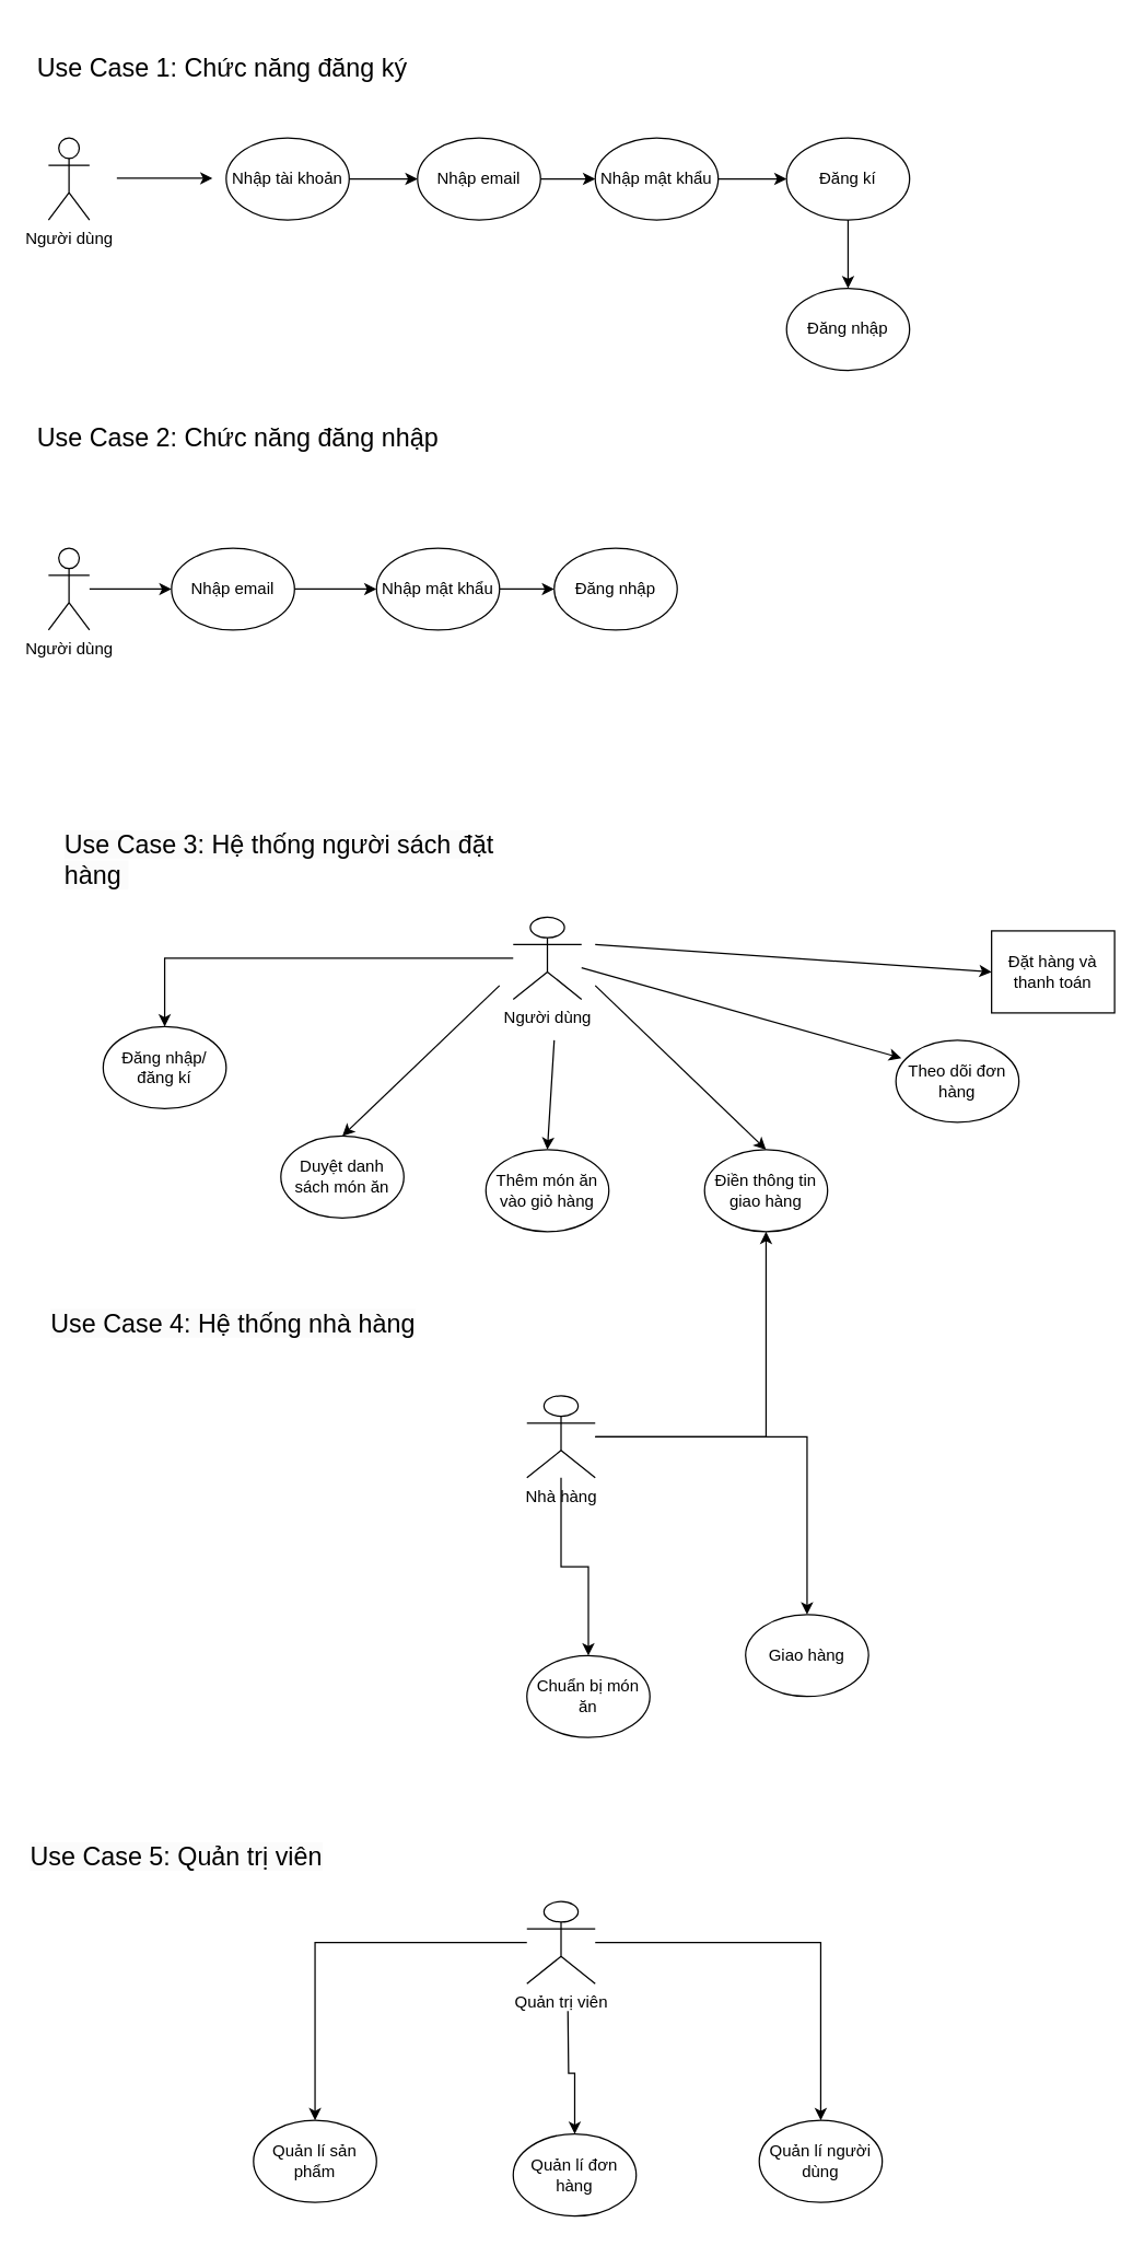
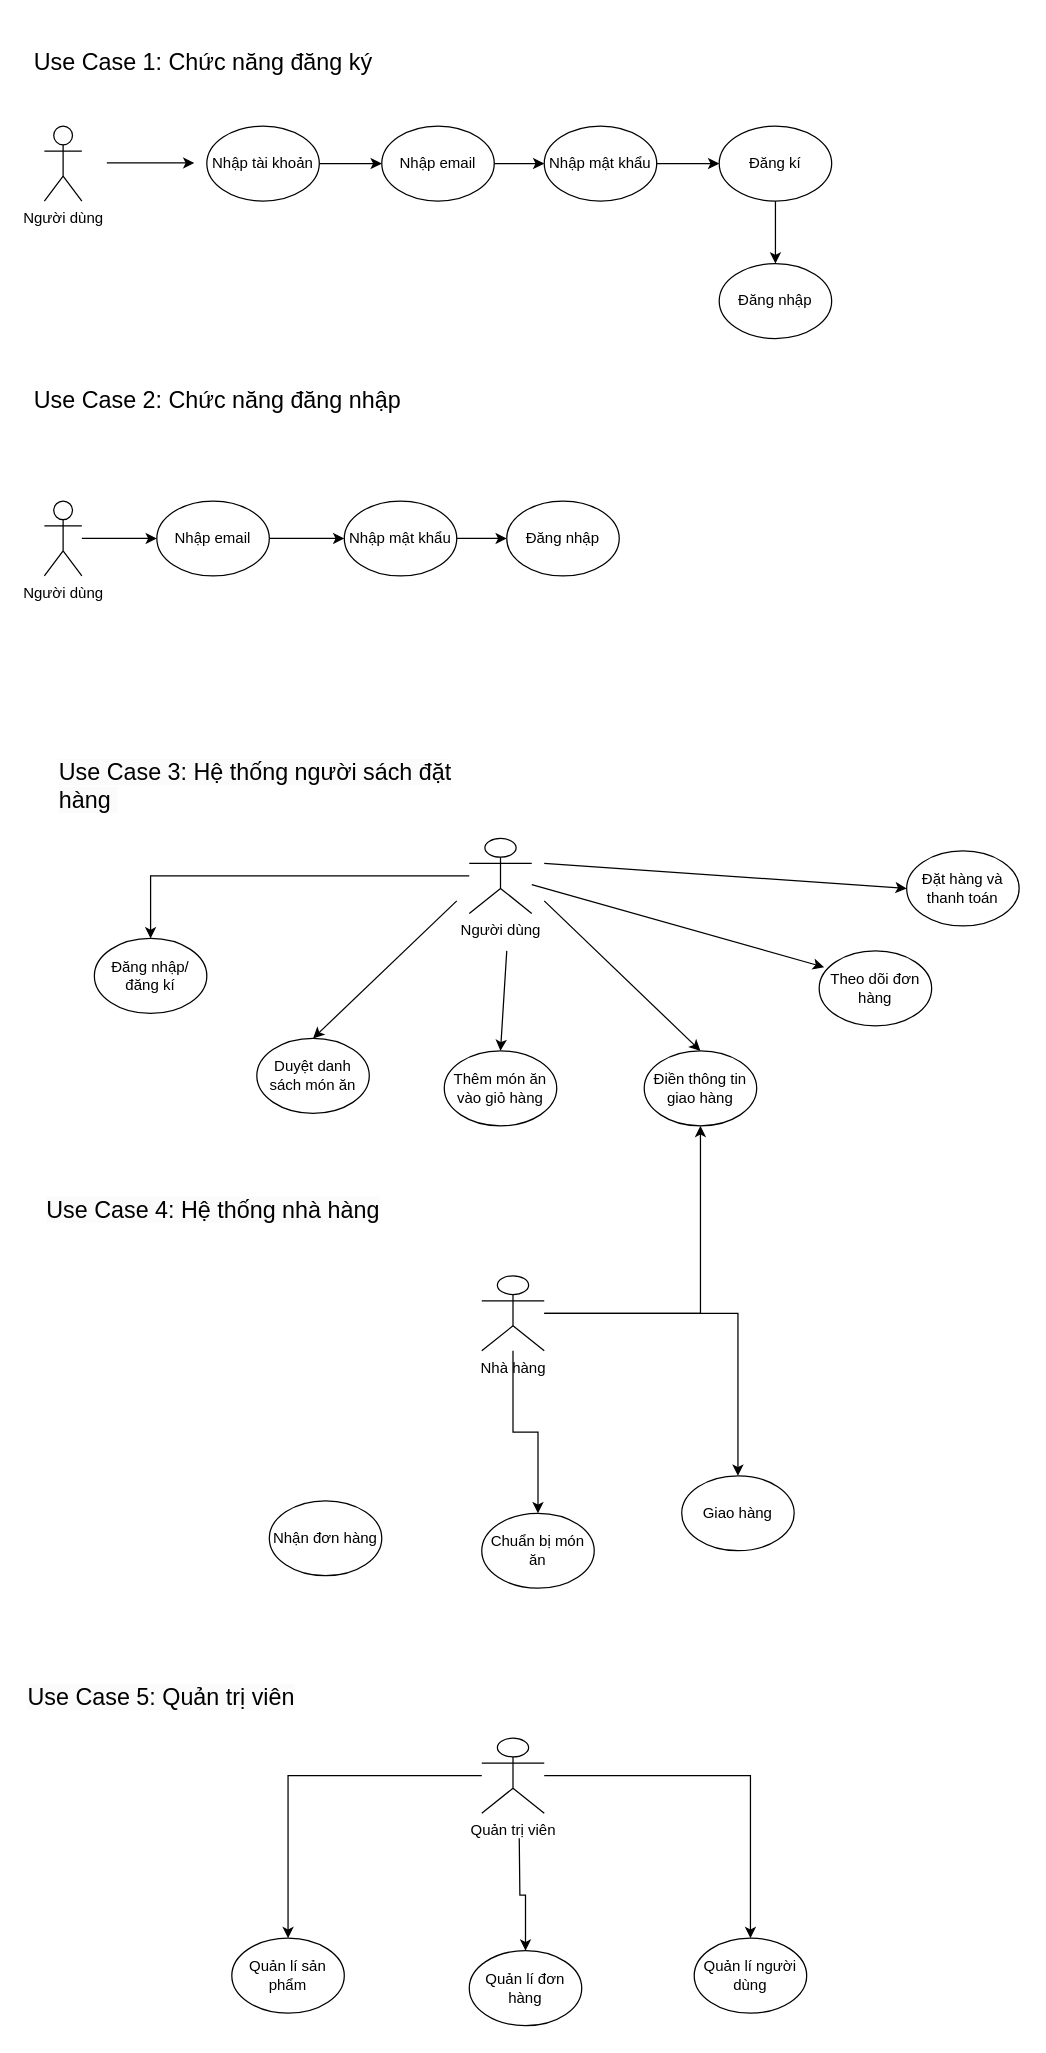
  <mxCell id="0" />
  <mxCell id="1" parent="0" />
  <mxCell id="2" value="Người dùng" style="shape=umlActor;verticalLabelPosition=bottom;verticalAlign=top;html=1;outlineConnect=0;" vertex="1" parent="1"><mxGeometry x="35" y="100" width="30" height="60" as="geometry" /></mxCell>
  <mxCell id="3" value="" style="endArrow=classic;html=1;rounded=0;" edge="1" parent="1"><mxGeometry width="50" height="50" relative="1" as="geometry"><mxPoint x="85" y="129.5" as="sourcePoint" /><mxPoint x="155" y="129.5" as="targetPoint" /></mxGeometry></mxCell>
  <mxCell id="4" value="Nhập tài khoản" style="ellipse;whiteSpace=wrap;html=1;" vertex="1" parent="1"><mxGeometry x="165" y="100" width="90" height="60" as="geometry" /></mxCell>
  <mxCell id="5" value="" style="endArrow=classic;html=1;rounded=0;exitX=1;exitY=0.5;exitDx=0;exitDy=0;" edge="1" parent="1" source="4"><mxGeometry width="50" height="50" relative="1" as="geometry"><mxPoint x="265" y="130" as="sourcePoint" /><mxPoint x="305" y="130" as="targetPoint" /></mxGeometry></mxCell>
  <mxCell id="6" value="" style="edgeStyle=orthogonalEdgeStyle;rounded=0;orthogonalLoop=1;jettySize=auto;html=1;" edge="1" parent="1" source="7" target="9"><mxGeometry relative="1" as="geometry" /></mxCell>
  <mxCell id="7" value="Nhập email" style="ellipse;whiteSpace=wrap;html=1;" vertex="1" parent="1"><mxGeometry x="305" y="100" width="90" height="60" as="geometry" /></mxCell>
  <mxCell id="8" value="" style="edgeStyle=orthogonalEdgeStyle;rounded=0;orthogonalLoop=1;jettySize=auto;html=1;" edge="1" parent="1" source="9" target="11"><mxGeometry relative="1" as="geometry" /></mxCell>
  <mxCell id="9" value="Nhập mật khẩu" style="ellipse;whiteSpace=wrap;html=1;" vertex="1" parent="1"><mxGeometry x="435" y="100" width="90" height="60" as="geometry" /></mxCell>
  <mxCell id="10" value="" style="edgeStyle=orthogonalEdgeStyle;rounded=0;orthogonalLoop=1;jettySize=auto;html=1;" edge="1" parent="1" source="11" target="12"><mxGeometry relative="1" as="geometry" /></mxCell>
  <mxCell id="11" value="Đăng kí" style="ellipse;whiteSpace=wrap;html=1;" vertex="1" parent="1"><mxGeometry x="575" y="100" width="90" height="60" as="geometry" /></mxCell>
  <mxCell id="12" value="Đăng nhập" style="ellipse;whiteSpace=wrap;html=1;" vertex="1" parent="1"><mxGeometry x="575" y="210" width="90" height="60" as="geometry" /></mxCell>
  <mxCell id="13" value="&lt;p class=&quot;MsoNormal&quot;&gt;&lt;span style=&quot;font-size:14.0pt&quot;&gt;Use Case 1: Chức năng đăng ký&lt;/span&gt;&lt;/p&gt;" style="text;whiteSpace=wrap;html=1;" vertex="1" parent="1"><mxGeometry x="25" y="20" width="300" height="70" as="geometry" /></mxCell>
  <mxCell id="14" value="&lt;p class=&quot;MsoNormal&quot;&gt;&lt;span style=&quot;font-size:14.0pt&quot;&gt;Use Case 2: Chức năng đăng nhập&lt;br&gt;&lt;/span&gt;&lt;/p&gt;" style="text;whiteSpace=wrap;html=1;" vertex="1" parent="1"><mxGeometry x="25" y="290" width="380" height="90" as="geometry" /></mxCell>
  <mxCell id="15" value="" style="edgeStyle=orthogonalEdgeStyle;rounded=0;orthogonalLoop=1;jettySize=auto;html=1;" edge="1" parent="1" source="16" target="18"><mxGeometry relative="1" as="geometry" /></mxCell>
  <mxCell id="16" value="Người dùng" style="shape=umlActor;verticalLabelPosition=bottom;verticalAlign=top;html=1;outlineConnect=0;" vertex="1" parent="1"><mxGeometry x="35" y="400" width="30" height="60" as="geometry" /></mxCell>
  <mxCell id="17" value="" style="edgeStyle=orthogonalEdgeStyle;rounded=0;orthogonalLoop=1;jettySize=auto;html=1;" edge="1" parent="1" source="18" target="20"><mxGeometry relative="1" as="geometry" /></mxCell>
  <mxCell id="18" value="Nhập email" style="ellipse;whiteSpace=wrap;html=1;" vertex="1" parent="1"><mxGeometry x="125" y="400" width="90" height="60" as="geometry" /></mxCell>
  <mxCell id="19" value="" style="edgeStyle=orthogonalEdgeStyle;rounded=0;orthogonalLoop=1;jettySize=auto;html=1;" edge="1" parent="1" source="20" target="21"><mxGeometry relative="1" as="geometry" /></mxCell>
  <mxCell id="20" value="Nhập mật khẩu" style="ellipse;whiteSpace=wrap;html=1;" vertex="1" parent="1"><mxGeometry x="275" y="400" width="90" height="60" as="geometry" /></mxCell>
  <mxCell id="21" value="Đăng nhập" style="ellipse;whiteSpace=wrap;html=1;" vertex="1" parent="1"><mxGeometry x="405" y="400" width="90" height="60" as="geometry" /></mxCell>
  <mxCell id="22" value="&lt;span style=&quot;color: rgb(0, 0, 0); font-family: Helvetica; font-size: 18.667px; font-style: normal; font-variant-ligatures: normal; font-variant-caps: normal; font-weight: 400; letter-spacing: normal; orphans: 2; text-align: left; text-indent: 0px; text-transform: none; widows: 2; word-spacing: 0px; -webkit-text-stroke-width: 0px; white-space: normal; background-color: rgb(251, 251, 251); text-decoration-thickness: initial; text-decoration-style: initial; text-decoration-color: initial; float: none; display: inline !important;&quot;&gt;Use Case 3: Hệ thống người sách đặt hàng&amp;nbsp;&lt;/span&gt;" style="text;whiteSpace=wrap;html=1;" vertex="1" parent="1"><mxGeometry x="45" y="600" width="330" height="50" as="geometry" /></mxCell>
  <mxCell id="23" style="edgeStyle=orthogonalEdgeStyle;rounded=0;orthogonalLoop=1;jettySize=auto;html=1;entryX=0.5;entryY=0;entryDx=0;entryDy=0;" edge="1" parent="1" source="24" target="25"><mxGeometry relative="1" as="geometry"><mxPoint x="125" y="740" as="targetPoint" /></mxGeometry></mxCell>
  <mxCell id="24" value="Người dùng" style="shape=umlActor;verticalLabelPosition=bottom;verticalAlign=top;html=1;outlineConnect=0;" vertex="1" parent="1"><mxGeometry x="375" y="670" width="50" height="60" as="geometry" /></mxCell>
  <mxCell id="25" value="Đăng nhập/ đăng kí" style="ellipse;whiteSpace=wrap;html=1;" vertex="1" parent="1"><mxGeometry x="75" y="750" width="90" height="60" as="geometry" /></mxCell>
  <mxCell id="26" value="Duyệt danh sách món ăn" style="ellipse;whiteSpace=wrap;html=1;" vertex="1" parent="1"><mxGeometry x="205" y="830" width="90" height="60" as="geometry" /></mxCell>
  <mxCell id="27" value="Thêm món ăn vào giỏ hàng" style="ellipse;whiteSpace=wrap;html=1;" vertex="1" parent="1"><mxGeometry x="355" y="840" width="90" height="60" as="geometry" /></mxCell>
  <mxCell id="28" value="Điền thông tin giao hàng" style="ellipse;whiteSpace=wrap;html=1;" vertex="1" parent="1"><mxGeometry x="515" y="840" width="90" height="60" as="geometry" /></mxCell>
- <mxCell id="29" value="Đặt hàng và thanh toán" style="whiteSpace=wrap;html=1;rounded=0;" vertex="1" parent="1"><mxGeometry x="725" y="680" width="90" height="60" as="geometry" /></mxCell>
+ <mxCell id="29" value="Đặt hàng và thanh toán" style="ellipse;whiteSpace=wrap;html=1;" vertex="1" parent="1"><mxGeometry x="725" y="680" width="90" height="60" as="geometry" /></mxCell>
  <mxCell id="30" value="Theo dõi đơn hàng" style="ellipse;whiteSpace=wrap;html=1;" vertex="1" parent="1"><mxGeometry x="655" y="760" width="90" height="60" as="geometry" /></mxCell>
  <mxCell id="31" value="" style="endArrow=classic;html=1;rounded=0;entryX=0.5;entryY=0;entryDx=0;entryDy=0;" edge="1" parent="1" target="26"><mxGeometry width="50" height="50" relative="1" as="geometry"><mxPoint x="365" y="720" as="sourcePoint" /><mxPoint x="265" y="820" as="targetPoint" /></mxGeometry></mxCell>
  <mxCell id="32" value="" style="endArrow=classic;html=1;rounded=0;entryX=0.5;entryY=0;entryDx=0;entryDy=0;" edge="1" parent="1" target="27"><mxGeometry width="50" height="50" relative="1" as="geometry"><mxPoint x="405" y="760" as="sourcePoint" /><mxPoint x="445" y="670" as="targetPoint" /></mxGeometry></mxCell>
  <mxCell id="33" value="" style="endArrow=classic;html=1;rounded=0;entryX=0.5;entryY=0;entryDx=0;entryDy=0;" edge="1" parent="1" target="28"><mxGeometry width="50" height="50" relative="1" as="geometry"><mxPoint x="435" y="720" as="sourcePoint" /><mxPoint x="445" y="670" as="targetPoint" /></mxGeometry></mxCell>
  <mxCell id="34" value="" style="endArrow=classic;html=1;rounded=0;entryX=0.044;entryY=0.217;entryDx=0;entryDy=0;entryPerimeter=0;" edge="1" parent="1" source="24" target="30"><mxGeometry width="50" height="50" relative="1" as="geometry"><mxPoint x="395" y="720" as="sourcePoint" /><mxPoint x="445" y="670" as="targetPoint" /></mxGeometry></mxCell>
  <mxCell id="35" value="" style="endArrow=classic;html=1;rounded=0;entryX=0;entryY=0.5;entryDx=0;entryDy=0;" edge="1" parent="1" target="29"><mxGeometry width="50" height="50" relative="1" as="geometry"><mxPoint x="435" y="690" as="sourcePoint" /><mxPoint x="445" y="670" as="targetPoint" /></mxGeometry></mxCell>
  <mxCell id="36" value="&lt;span style=&quot;color: rgb(0, 0, 0); font-family: Helvetica; font-size: 18.667px; font-style: normal; font-variant-ligatures: normal; font-variant-caps: normal; font-weight: 400; letter-spacing: normal; orphans: 2; text-align: left; text-indent: 0px; text-transform: none; widows: 2; word-spacing: 0px; -webkit-text-stroke-width: 0px; white-space: normal; background-color: rgb(251, 251, 251); text-decoration-thickness: initial; text-decoration-style: initial; text-decoration-color: initial; float: none; display: inline !important;&quot;&gt;Use Case 4: Hệ thống nhà hàng&lt;/span&gt;" style="text;whiteSpace=wrap;html=1;" vertex="1" parent="1"><mxGeometry x="35" y="950" width="400" height="50" as="geometry" /></mxCell>
  <mxCell id="37" style="edgeStyle=orthogonalEdgeStyle;rounded=0;orthogonalLoop=1;jettySize=auto;html=1;" edge="1" parent="1" source="40" target="28"><mxGeometry relative="1" as="geometry" /></mxCell>
  <mxCell id="38" style="edgeStyle=orthogonalEdgeStyle;rounded=0;orthogonalLoop=1;jettySize=auto;html=1;entryX=0.5;entryY=0;entryDx=0;entryDy=0;" edge="1" parent="1" source="40" target="42"><mxGeometry relative="1" as="geometry" /></mxCell>
  <mxCell id="39" style="edgeStyle=orthogonalEdgeStyle;rounded=0;orthogonalLoop=1;jettySize=auto;html=1;entryX=0.5;entryY=0;entryDx=0;entryDy=0;" edge="1" parent="1" source="40" target="43"><mxGeometry relative="1" as="geometry" /></mxCell>
  <mxCell id="40" value="Nhà hàng" style="shape=umlActor;verticalLabelPosition=bottom;verticalAlign=top;html=1;outlineConnect=0;" vertex="1" parent="1"><mxGeometry x="385" y="1020" width="50" height="60" as="geometry" /></mxCell>
+ <mxCell id="41" value="Nhận đơn hàng" style="ellipse;whiteSpace=wrap;html=1;" vertex="1" parent="1"><mxGeometry x="215" y="1200" width="90" height="60" as="geometry" /></mxCell>
  <mxCell id="42" value="Chuẩn bị món ăn" style="ellipse;whiteSpace=wrap;html=1;" vertex="1" parent="1"><mxGeometry x="385" y="1210" width="90" height="60" as="geometry" /></mxCell>
  <mxCell id="43" value="Giao hàng" style="ellipse;whiteSpace=wrap;html=1;" vertex="1" parent="1"><mxGeometry x="545" y="1180" width="90" height="60" as="geometry" /></mxCell>
  <mxCell id="44" value="&lt;span style=&quot;color: rgb(0, 0, 0); font-family: Helvetica; font-size: 18.667px; font-style: normal; font-variant-ligatures: normal; font-variant-caps: normal; font-weight: 400; letter-spacing: normal; orphans: 2; text-align: left; text-indent: 0px; text-transform: none; widows: 2; word-spacing: 0px; -webkit-text-stroke-width: 0px; white-space: normal; background-color: rgb(251, 251, 251); text-decoration-thickness: initial; text-decoration-style: initial; text-decoration-color: initial; float: none; display: inline !important;&quot;&gt;Use Case 5: Quản trị viên&lt;/span&gt;" style="text;whiteSpace=wrap;html=1;" vertex="1" parent="1"><mxGeometry x="20" y="1340" width="300" height="50" as="geometry" /></mxCell>
  <mxCell id="45" style="edgeStyle=orthogonalEdgeStyle;rounded=0;orthogonalLoop=1;jettySize=auto;html=1;entryX=0.5;entryY=0;entryDx=0;entryDy=0;" edge="1" parent="1" source="48" target="49"><mxGeometry relative="1" as="geometry" /></mxCell>
  <mxCell id="46" style="edgeStyle=orthogonalEdgeStyle;rounded=0;orthogonalLoop=1;jettySize=auto;html=1;entryX=0.5;entryY=0;entryDx=0;entryDy=0;" edge="1" parent="1" target="50"><mxGeometry relative="1" as="geometry"><mxPoint x="415" y="1470" as="sourcePoint" /></mxGeometry></mxCell>
  <mxCell id="47" style="edgeStyle=orthogonalEdgeStyle;rounded=0;orthogonalLoop=1;jettySize=auto;html=1;entryX=0.5;entryY=0;entryDx=0;entryDy=0;" edge="1" parent="1" source="48" target="51"><mxGeometry relative="1" as="geometry" /></mxCell>
  <mxCell id="48" value="Quản trị viên" style="shape=umlActor;verticalLabelPosition=bottom;verticalAlign=top;html=1;outlineConnect=0;" vertex="1" parent="1"><mxGeometry x="385" y="1390" width="50" height="60" as="geometry" /></mxCell>
  <mxCell id="49" value="Quản lí sản phẩm" style="ellipse;whiteSpace=wrap;html=1;" vertex="1" parent="1"><mxGeometry x="185" y="1550" width="90" height="60" as="geometry" /></mxCell>
  <mxCell id="50" value="Quản lí đơn hàng" style="ellipse;whiteSpace=wrap;html=1;" vertex="1" parent="1"><mxGeometry x="375" y="1560" width="90" height="60" as="geometry" /></mxCell>
  <mxCell id="51" value="Quản lí người dùng" style="ellipse;whiteSpace=wrap;html=1;" vertex="1" parent="1"><mxGeometry x="555" y="1550" width="90" height="60" as="geometry" /></mxCell>
